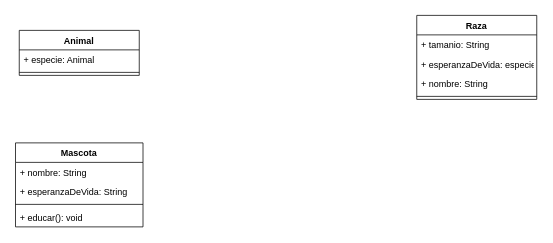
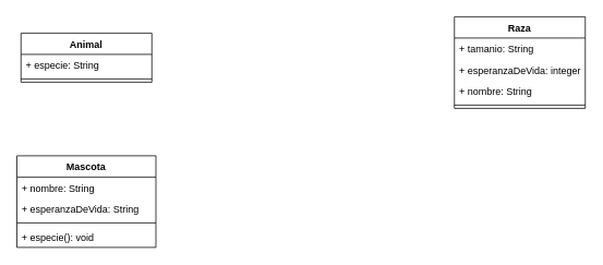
  <mxCell id="0" />
  <mxCell id="1" parent="0" />
  <mxCell id="2" value="Animal" style="swimlane;fontStyle=1;align=center;verticalAlign=top;childLayout=stackLayout;horizontal=1;startSize=26;horizontalStack=0;resizeParent=1;resizeParentMax=0;resizeLast=0;collapsible=1;marginBottom=0;" vertex="1" parent="1"><mxGeometry x="25" y="40" width="160" height="60" as="geometry" /></mxCell>
- <mxCell id="3" value="+ especie: Animal" style="text;strokeColor=none;fillColor=none;align=left;verticalAlign=top;spacingLeft=4;spacingRight=4;overflow=hidden;rotatable=0;points=[[0,0.5],[1,0.5]];portConstraint=eastwest;" vertex="1" parent="2"><mxGeometry y="26" width="160" height="26" as="geometry" /></mxCell>
+ <mxCell id="3" value="+ especie: String" style="text;strokeColor=none;fillColor=none;align=left;verticalAlign=top;spacingLeft=4;spacingRight=4;overflow=hidden;rotatable=0;points=[[0,0.5],[1,0.5]];portConstraint=eastwest;" vertex="1" parent="2"><mxGeometry y="26" width="160" height="26" as="geometry" /></mxCell>
  <mxCell id="4" value="" style="line;strokeWidth=1;fillColor=none;align=left;verticalAlign=middle;spacingTop=-1;spacingLeft=3;spacingRight=3;rotatable=0;labelPosition=right;points=[];portConstraint=eastwest;" vertex="1" parent="2"><mxGeometry y="52" width="160" height="8" as="geometry" /></mxCell>
  <mxCell id="5" value="Mascota" style="swimlane;fontStyle=1;align=center;verticalAlign=top;childLayout=stackLayout;horizontal=1;startSize=26;horizontalStack=0;resizeParent=1;resizeParentMax=0;resizeLast=0;collapsible=1;marginBottom=0;" vertex="1" parent="1"><mxGeometry x="20" y="190" width="170" height="112" as="geometry" /></mxCell>
  <mxCell id="6" value="+ nombre: String" style="text;strokeColor=none;fillColor=none;align=left;verticalAlign=top;spacingLeft=4;spacingRight=4;overflow=hidden;rotatable=0;points=[[0,0.5],[1,0.5]];portConstraint=eastwest;" vertex="1" parent="5"><mxGeometry y="26" width="170" height="26" as="geometry" /></mxCell>
  <mxCell id="7" value="+ esperanzaDeVida: String" style="text;strokeColor=none;fillColor=none;align=left;verticalAlign=top;spacingLeft=4;spacingRight=4;overflow=hidden;rotatable=0;points=[[0,0.5],[1,0.5]];portConstraint=eastwest;" vertex="1" parent="5"><mxGeometry y="52" width="170" height="26" as="geometry" /></mxCell>
  <mxCell id="8" value="" style="line;strokeWidth=1;fillColor=none;align=left;verticalAlign=middle;spacingTop=-1;spacingLeft=3;spacingRight=3;rotatable=0;labelPosition=right;points=[];portConstraint=eastwest;" vertex="1" parent="5"><mxGeometry y="78" width="170" height="8" as="geometry" /></mxCell>
- <mxCell id="9" value="+ educar(): void" style="text;strokeColor=none;fillColor=none;align=left;verticalAlign=top;spacingLeft=4;spacingRight=4;overflow=hidden;rotatable=0;points=[[0,0.5],[1,0.5]];portConstraint=eastwest;" vertex="1" parent="5"><mxGeometry y="86" width="170" height="26" as="geometry" /></mxCell>
+ <mxCell id="9" value="+ especie(): void" style="text;strokeColor=none;fillColor=none;align=left;verticalAlign=top;spacingLeft=4;spacingRight=4;overflow=hidden;rotatable=0;points=[[0,0.5],[1,0.5]];portConstraint=eastwest;" vertex="1" parent="5"><mxGeometry y="86" width="170" height="26" as="geometry" /></mxCell>
  <mxCell id="10" value="Raza" style="swimlane;fontStyle=1;align=center;verticalAlign=top;childLayout=stackLayout;horizontal=1;startSize=26;horizontalStack=0;resizeParent=1;resizeParentMax=0;resizeLast=0;collapsible=1;marginBottom=0;" vertex="1" parent="1"><mxGeometry x="555" y="20" width="160" height="112" as="geometry" /></mxCell>
  <mxCell id="11" value="+ tamanio: String" style="text;strokeColor=none;fillColor=none;align=left;verticalAlign=top;spacingLeft=4;spacingRight=4;overflow=hidden;rotatable=0;points=[[0,0.5],[1,0.5]];portConstraint=eastwest;" vertex="1" parent="10"><mxGeometry y="26" width="160" height="26" as="geometry" /></mxCell>
- <mxCell id="12" value="+ esperanzaDeVida: especie" style="text;strokeColor=none;fillColor=none;align=left;verticalAlign=top;spacingLeft=4;spacingRight=4;overflow=hidden;rotatable=0;points=[[0,0.5],[1,0.5]];portConstraint=eastwest;" vertex="1" parent="10"><mxGeometry y="52" width="160" height="26" as="geometry" /></mxCell>
+ <mxCell id="12" value="+ esperanzaDeVida: integer" style="text;strokeColor=none;fillColor=none;align=left;verticalAlign=top;spacingLeft=4;spacingRight=4;overflow=hidden;rotatable=0;points=[[0,0.5],[1,0.5]];portConstraint=eastwest;" vertex="1" parent="10"><mxGeometry y="52" width="160" height="26" as="geometry" /></mxCell>
  <mxCell id="13" value="+ nombre: String" style="text;strokeColor=none;fillColor=none;align=left;verticalAlign=top;spacingLeft=4;spacingRight=4;overflow=hidden;rotatable=0;points=[[0,0.5],[1,0.5]];portConstraint=eastwest;" vertex="1" parent="10"><mxGeometry y="78" width="160" height="26" as="geometry" /></mxCell>
  <mxCell id="14" value="" style="line;strokeWidth=1;fillColor=none;align=left;verticalAlign=middle;spacingTop=-1;spacingLeft=3;spacingRight=3;rotatable=0;labelPosition=right;points=[];portConstraint=eastwest;" vertex="1" parent="10"><mxGeometry y="104" width="160" height="8" as="geometry" /></mxCell>
